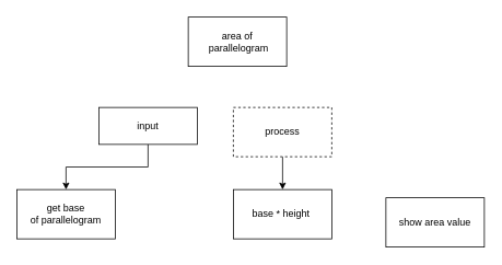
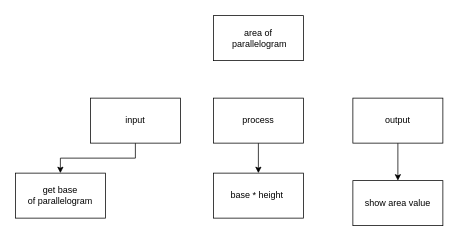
  <mxCell id="0" />
  <mxCell id="1" parent="0" />
- <mxCell id="2" value="area of&lt;br&gt;&amp;nbsp;parallelogram" style="rounded=0;whiteSpace=wrap;html=1;" vertex="1" parent="1"><mxGeometry x="229" y="20" width="120" height="60" as="geometry" /></mxCell>
+ <mxCell id="2" value="area of&lt;br&gt;&amp;nbsp;parallelogram" style="rounded=0;whiteSpace=wrap;html=1;" vertex="1" parent="1"><mxGeometry x="284" y="20" width="120" height="60" as="geometry" /></mxCell>
  <mxCell id="3" style="edgeStyle=orthogonalEdgeStyle;html=1;entryX=0.5;entryY=0;entryDx=0;entryDy=0;rounded=0;" edge="1" parent="1" source="4" target="9"><mxGeometry relative="1" as="geometry" /></mxCell>
- <mxCell id="4" value="input" style="rounded=0;whiteSpace=wrap;html=1;" vertex="1" parent="1"><mxGeometry x="120" y="130" width="120" height="45" as="geometry" /></mxCell>
+ <mxCell id="4" value="input" style="rounded=0;whiteSpace=wrap;html=1;" vertex="1" parent="1"><mxGeometry x="120" y="130" width="120" height="60" as="geometry" /></mxCell>
  <mxCell id="5" style="edgeStyle=orthogonalEdgeStyle;rounded=0;html=1;" edge="1" parent="1" source="6" target="10"><mxGeometry relative="1" as="geometry" /></mxCell>
- <mxCell id="6" value="process" style="rounded=0;whiteSpace=wrap;html=1;dashed=1;" vertex="1" parent="1"><mxGeometry x="284" y="130" width="120" height="60" as="geometry" /></mxCell>
+ <mxCell id="6" value="process" style="rounded=0;whiteSpace=wrap;html=1;" vertex="1" parent="1"><mxGeometry x="284" y="130" width="120" height="60" as="geometry" /></mxCell>
+ <mxCell id="7" style="edgeStyle=orthogonalEdgeStyle;rounded=0;html=1;" edge="1" parent="1" source="8" target="11"><mxGeometry relative="1" as="geometry" /></mxCell>
+ <mxCell id="8" value="output" style="rounded=0;whiteSpace=wrap;html=1;" vertex="1" parent="1"><mxGeometry x="470" y="130" width="120" height="60" as="geometry" /></mxCell>
  <mxCell id="9" value="get base of&amp;nbsp;parallelogram" style="rounded=0;whiteSpace=wrap;html=1;" vertex="1" parent="1"><mxGeometry x="20" y="230" width="120" height="60" as="geometry" /></mxCell>
  <mxCell id="10" value="base * height&amp;nbsp;" style="rounded=0;whiteSpace=wrap;html=1;" vertex="1" parent="1"><mxGeometry x="284" y="230" width="120" height="60" as="geometry" /></mxCell>
  <mxCell id="11" value="show area value" style="rounded=0;whiteSpace=wrap;html=1;" vertex="1" parent="1"><mxGeometry x="470" y="240" width="120" height="60" as="geometry" /></mxCell>
